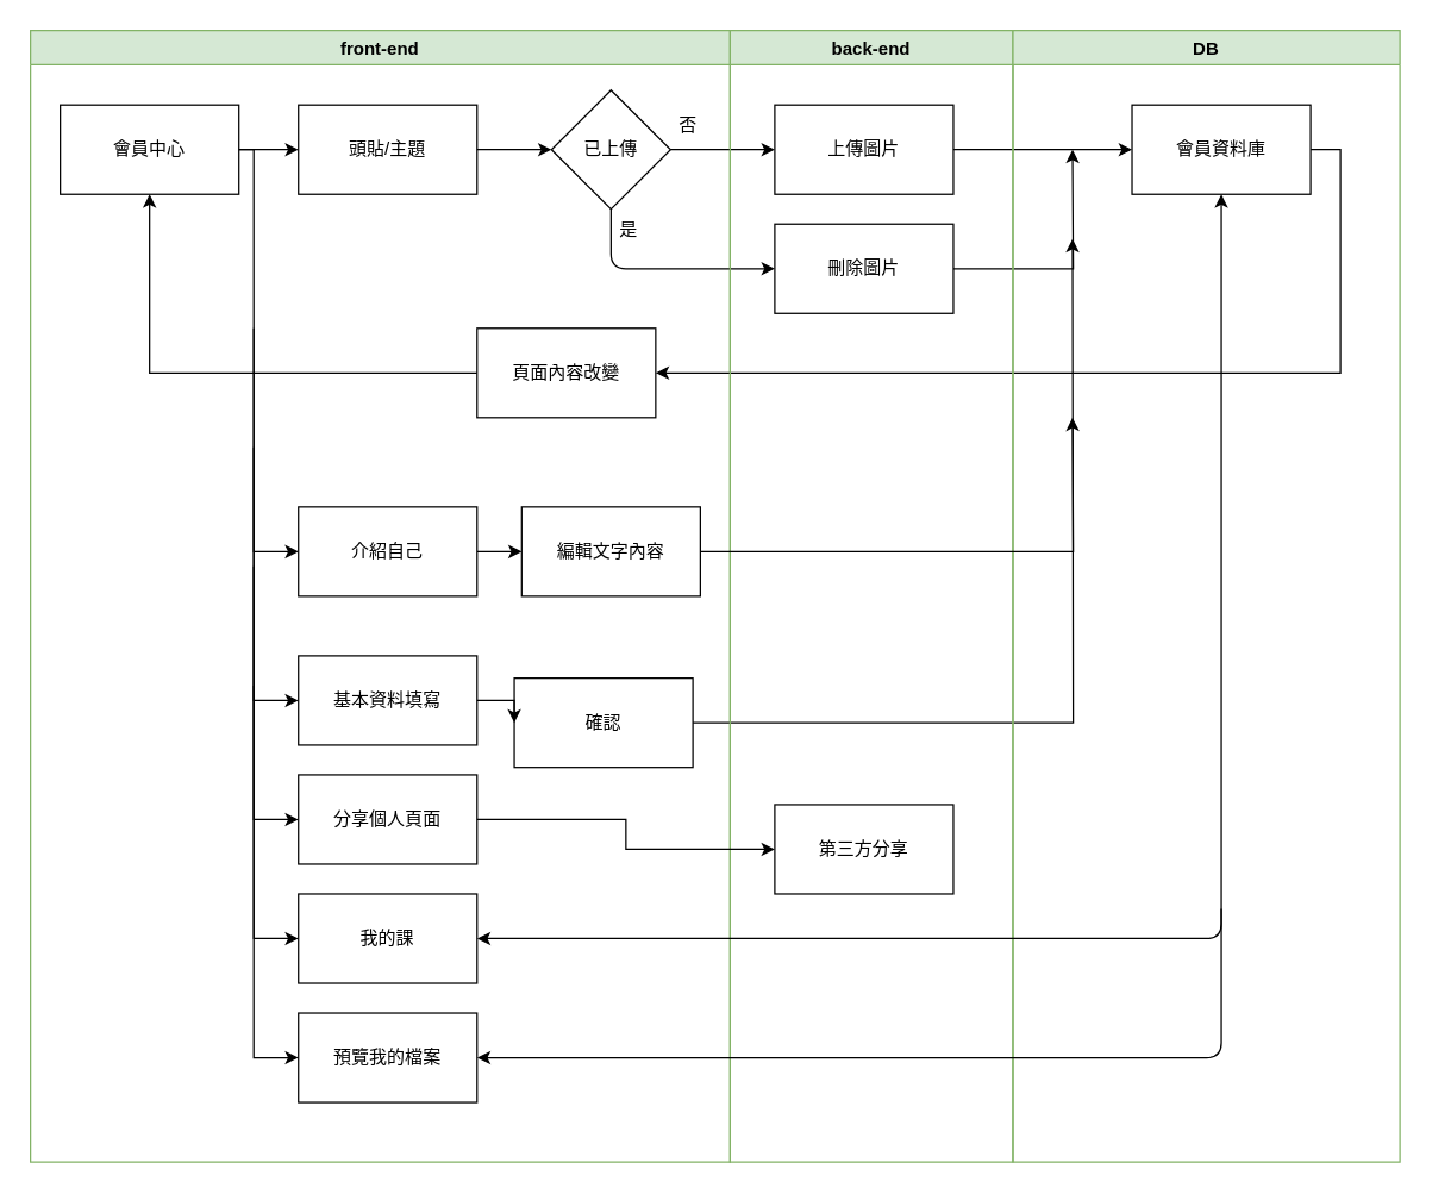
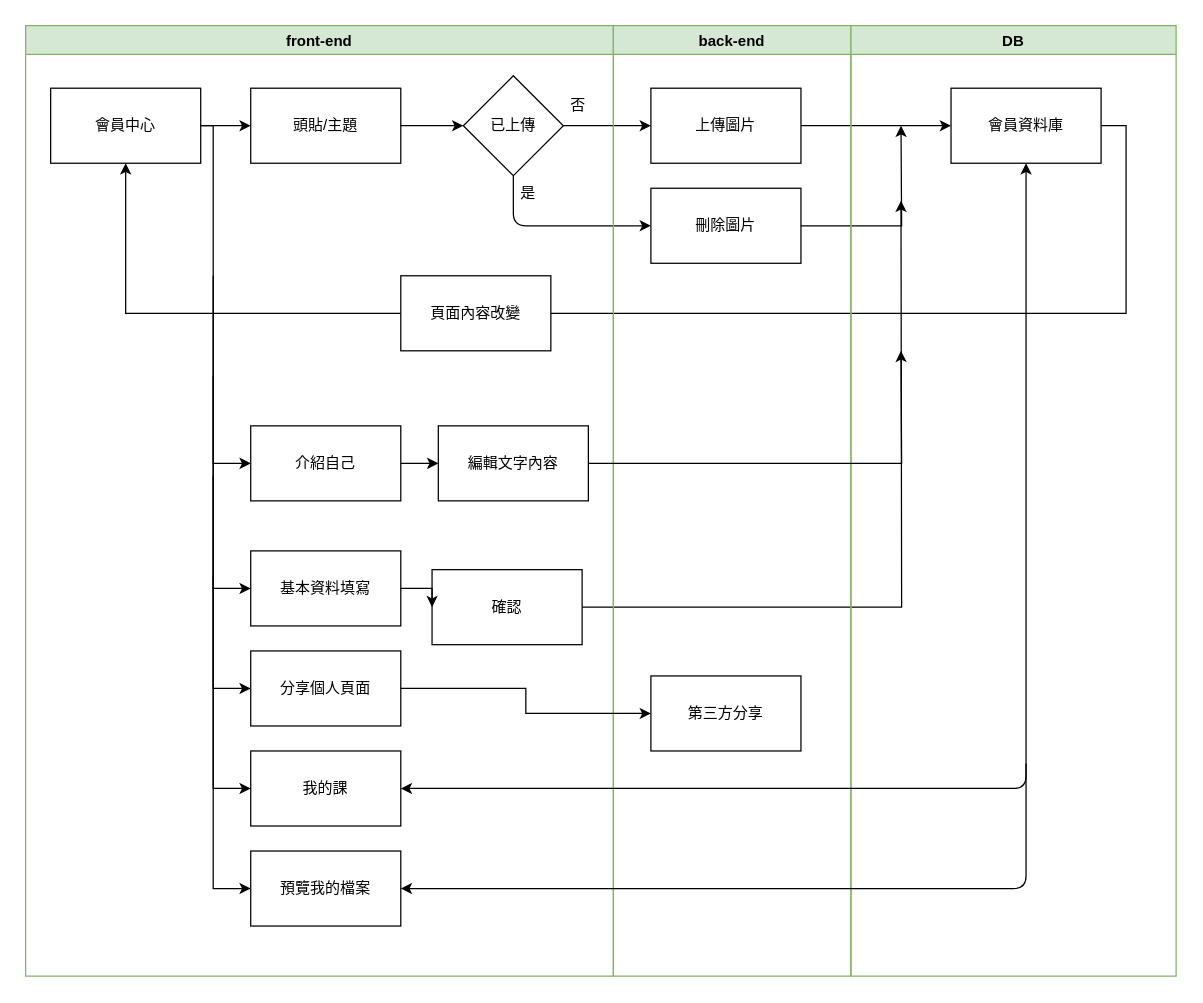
  <mxCell id="0" />
  <mxCell id="1" parent="0" />
  <mxCell id="2" value="front-end" style="swimlane;fillColor=#d5e8d4;strokeColor=#82b366;" vertex="1" parent="1"><mxGeometry x="20" y="20" width="470" height="760" as="geometry" /></mxCell>
  <mxCell id="3" style="edgeStyle=orthogonalEdgeStyle;rounded=0;orthogonalLoop=1;jettySize=auto;html=1;entryX=0;entryY=0.5;entryDx=0;entryDy=0;" edge="1" parent="2" source="4" target="16"><mxGeometry relative="1" as="geometry"><Array as="points"><mxPoint x="150" y="80" /><mxPoint x="150" y="350" /></Array></mxGeometry></mxCell>
  <mxCell id="4" value="會員中心" style="rounded=0;whiteSpace=wrap;html=1;" vertex="1" parent="2"><mxGeometry x="20" y="50" width="120" height="60" as="geometry" /></mxCell>
  <mxCell id="5" value="頭貼/主題" style="rounded=0;whiteSpace=wrap;html=1;" vertex="1" parent="2"><mxGeometry x="180" y="50" width="120" height="60" as="geometry" /></mxCell>
  <mxCell id="6" value="" style="endArrow=classic;html=1;exitX=1;exitY=0.5;exitDx=0;exitDy=0;entryX=0;entryY=0.5;entryDx=0;entryDy=0;" edge="1" parent="2" source="4" target="5"><mxGeometry width="50" height="50" relative="1" as="geometry"><mxPoint x="440" y="230" as="sourcePoint" /><mxPoint x="490" y="180" as="targetPoint" /></mxGeometry></mxCell>
  <mxCell id="7" value="已上傳" style="rhombus;whiteSpace=wrap;html=1;" vertex="1" parent="2"><mxGeometry x="350" y="40" width="80" height="80" as="geometry" /></mxCell>
  <mxCell id="8" value="" style="endArrow=classic;html=1;exitX=1;exitY=0.5;exitDx=0;exitDy=0;entryX=0;entryY=0.5;entryDx=0;entryDy=0;" edge="1" parent="2" source="5" target="7"><mxGeometry width="50" height="50" relative="1" as="geometry"><mxPoint x="440" y="230" as="sourcePoint" /><mxPoint x="490" y="180" as="targetPoint" /></mxGeometry></mxCell>
  <mxCell id="9" value="上傳圖片" style="rounded=0;whiteSpace=wrap;html=1;" vertex="1" parent="2"><mxGeometry x="500" y="50" width="120" height="60" as="geometry" /></mxCell>
  <mxCell id="10" value="" style="endArrow=classic;html=1;exitX=1;exitY=0.5;exitDx=0;exitDy=0;entryX=0;entryY=0.5;entryDx=0;entryDy=0;" edge="1" parent="2" source="7" target="9"><mxGeometry width="50" height="50" relative="1" as="geometry"><mxPoint x="440" y="230" as="sourcePoint" /><mxPoint x="490" y="180" as="targetPoint" /></mxGeometry></mxCell>
  <mxCell id="11" value="否" style="text;strokeColor=none;fillColor=none;align=left;verticalAlign=top;spacingLeft=4;spacingRight=4;overflow=hidden;rotatable=0;points=[[0,0.5],[1,0.5]];portConstraint=eastwest;" vertex="1" parent="2"><mxGeometry x="430" y="50" width="60" height="26" as="geometry" /></mxCell>
  <mxCell id="12" value="刪除圖片" style="rounded=0;whiteSpace=wrap;html=1;" vertex="1" parent="2"><mxGeometry x="500" y="130" width="120" height="60" as="geometry" /></mxCell>
  <mxCell id="13" value="" style="endArrow=classic;html=1;entryX=0;entryY=0.5;entryDx=0;entryDy=0;exitX=0.5;exitY=1;exitDx=0;exitDy=0;" edge="1" parent="2" source="7" target="12"><mxGeometry width="50" height="50" relative="1" as="geometry"><mxPoint x="440" y="230" as="sourcePoint" /><mxPoint x="490" y="180" as="targetPoint" /><Array as="points"><mxPoint x="390" y="160" /></Array></mxGeometry></mxCell>
  <mxCell id="14" value="是" style="text;strokeColor=none;fillColor=none;align=left;verticalAlign=top;spacingLeft=4;spacingRight=4;overflow=hidden;rotatable=0;points=[[0,0.5],[1,0.5]];portConstraint=eastwest;" vertex="1" parent="2"><mxGeometry x="390" y="120" width="60" height="26" as="geometry" /></mxCell>
  <mxCell id="15" style="edgeStyle=orthogonalEdgeStyle;rounded=0;orthogonalLoop=1;jettySize=auto;html=1;exitX=1;exitY=0.5;exitDx=0;exitDy=0;entryX=0;entryY=0.5;entryDx=0;entryDy=0;" edge="1" parent="2" source="16" target="25"><mxGeometry relative="1" as="geometry" /></mxCell>
  <mxCell id="16" value="介紹自己" style="rounded=0;whiteSpace=wrap;html=1;" vertex="1" parent="2"><mxGeometry x="180" y="320" width="120" height="60" as="geometry" /></mxCell>
  <mxCell id="17" value="基本資料填寫" style="rounded=0;whiteSpace=wrap;html=1;" vertex="1" parent="2"><mxGeometry x="180" y="420" width="120" height="60" as="geometry" /></mxCell>
  <mxCell id="18" value="分享個人頁面" style="rounded=0;whiteSpace=wrap;html=1;" vertex="1" parent="2"><mxGeometry x="180" y="500" width="120" height="60" as="geometry" /></mxCell>
  <mxCell id="19" value="我的課" style="rounded=0;whiteSpace=wrap;html=1;" vertex="1" parent="2"><mxGeometry x="180" y="580" width="120" height="60" as="geometry" /></mxCell>
  <mxCell id="20" value="預覽我的檔案" style="rounded=0;whiteSpace=wrap;html=1;" vertex="1" parent="2"><mxGeometry x="180" y="660" width="120" height="60" as="geometry" /></mxCell>
  <mxCell id="21" value="確認" style="rounded=0;whiteSpace=wrap;html=1;" vertex="1" parent="2"><mxGeometry x="325" y="435" width="120" height="60" as="geometry" /></mxCell>
  <mxCell id="22" style="edgeStyle=orthogonalEdgeStyle;rounded=0;orthogonalLoop=1;jettySize=auto;html=1;exitX=1;exitY=0.5;exitDx=0;exitDy=0;entryX=0;entryY=0.5;entryDx=0;entryDy=0;" edge="1" parent="2" source="17" target="21"><mxGeometry relative="1" as="geometry" /></mxCell>
  <mxCell id="23" style="edgeStyle=orthogonalEdgeStyle;rounded=0;orthogonalLoop=1;jettySize=auto;html=1;exitX=0;exitY=0.5;exitDx=0;exitDy=0;entryX=0.5;entryY=1;entryDx=0;entryDy=0;" edge="1" parent="2" source="24" target="4"><mxGeometry relative="1" as="geometry" /></mxCell>
  <mxCell id="24" value="頁面內容改變" style="rounded=0;whiteSpace=wrap;html=1;" vertex="1" parent="2"><mxGeometry x="300" y="200" width="120" height="60" as="geometry" /></mxCell>
  <mxCell id="25" value="編輯文字內容" style="rounded=0;whiteSpace=wrap;html=1;" vertex="1" parent="2"><mxGeometry x="330" y="320" width="120" height="60" as="geometry" /></mxCell>
- <mxCell id="26" style="edgeStyle=orthogonalEdgeStyle;rounded=0;orthogonalLoop=1;jettySize=auto;html=1;exitX=1;exitY=0.5;exitDx=0;exitDy=0;entryX=1;entryY=0.5;entryDx=0;entryDy=0;" edge="1" parent="1" source="27" target="24"><mxGeometry relative="1" as="geometry"><Array as="points"><mxPoint x="900" y="100" /><mxPoint x="900" y="250" /></Array></mxGeometry></mxCell>
+ <mxCell id="26" style="edgeStyle=orthogonalEdgeStyle;rounded=0;orthogonalLoop=1;jettySize=auto;html=1;exitX=1;exitY=0.5;exitDx=0;exitDy=0;entryX=1;entryY=0.5;entryDx=0;entryDy=0;endArrow=none;" edge="1" parent="1" source="27" target="24"><mxGeometry relative="1" as="geometry"><Array as="points"><mxPoint x="900" y="100" /><mxPoint x="900" y="250" /></Array></mxGeometry></mxCell>
  <mxCell id="27" value="會員資料庫" style="rounded=0;whiteSpace=wrap;html=1;" vertex="1" parent="1"><mxGeometry x="760" y="70" width="120" height="60" as="geometry" /></mxCell>
  <mxCell id="28" value="" style="endArrow=classic;html=1;entryX=0;entryY=0.5;entryDx=0;entryDy=0;exitX=1;exitY=0.5;exitDx=0;exitDy=0;" edge="1" parent="1" source="9" target="27"><mxGeometry width="50" height="50" relative="1" as="geometry"><mxPoint x="460" y="250" as="sourcePoint" /><mxPoint x="510" y="200" as="targetPoint" /></mxGeometry></mxCell>
  <mxCell id="29" style="edgeStyle=orthogonalEdgeStyle;rounded=0;orthogonalLoop=1;jettySize=auto;html=1;exitX=1;exitY=0.5;exitDx=0;exitDy=0;" edge="1" parent="1" source="21"><mxGeometry relative="1" as="geometry"><mxPoint x="720" y="160" as="targetPoint" /></mxGeometry></mxCell>
  <mxCell id="30" style="edgeStyle=orthogonalEdgeStyle;rounded=0;orthogonalLoop=1;jettySize=auto;html=1;" edge="1" parent="1" source="12"><mxGeometry relative="1" as="geometry"><mxPoint x="720" y="100" as="targetPoint" /></mxGeometry></mxCell>
  <mxCell id="31" style="edgeStyle=orthogonalEdgeStyle;rounded=0;orthogonalLoop=1;jettySize=auto;html=1;entryX=0;entryY=0.5;entryDx=0;entryDy=0;" edge="1" parent="1"><mxGeometry relative="1" as="geometry"><mxPoint x="170" y="220" as="sourcePoint" /><mxPoint x="200" y="470" as="targetPoint" /><Array as="points"><mxPoint x="170" y="230" /><mxPoint x="170" y="470" /></Array></mxGeometry></mxCell>
  <mxCell id="32" style="edgeStyle=orthogonalEdgeStyle;rounded=0;orthogonalLoop=1;jettySize=auto;html=1;entryX=0;entryY=0.5;entryDx=0;entryDy=0;" edge="1" parent="1"><mxGeometry relative="1" as="geometry"><mxPoint x="170" y="300" as="sourcePoint" /><mxPoint x="200" y="550" as="targetPoint" /><Array as="points"><mxPoint x="170" y="550" /></Array></mxGeometry></mxCell>
  <mxCell id="33" style="edgeStyle=orthogonalEdgeStyle;rounded=0;orthogonalLoop=1;jettySize=auto;html=1;entryX=0;entryY=0.5;entryDx=0;entryDy=0;" edge="1" parent="1"><mxGeometry relative="1" as="geometry"><mxPoint x="170" y="380" as="sourcePoint" /><mxPoint x="200" y="630" as="targetPoint" /><Array as="points"><mxPoint x="170" y="390" /><mxPoint x="170" y="630" /></Array></mxGeometry></mxCell>
  <mxCell id="34" style="edgeStyle=orthogonalEdgeStyle;rounded=0;orthogonalLoop=1;jettySize=auto;html=1;entryX=0;entryY=0.5;entryDx=0;entryDy=0;" edge="1" parent="1"><mxGeometry relative="1" as="geometry"><mxPoint x="170" y="460" as="sourcePoint" /><mxPoint x="200" y="710" as="targetPoint" /><Array as="points"><mxPoint x="170" y="470" /><mxPoint x="170" y="710" /></Array></mxGeometry></mxCell>
  <mxCell id="35" value="back-end" style="swimlane;fillColor=#d5e8d4;strokeColor=#82b366;" vertex="1" parent="1"><mxGeometry x="490" y="20" width="190" height="760" as="geometry" /></mxCell>
  <mxCell id="36" value="第三方分享" style="rounded=0;whiteSpace=wrap;html=1;" vertex="1" parent="35"><mxGeometry x="30" y="520" width="120" height="60" as="geometry" /></mxCell>
  <mxCell id="37" value="DB" style="swimlane;fillColor=#d5e8d4;strokeColor=#82b366;" vertex="1" parent="1"><mxGeometry x="680" y="20" width="260" height="760" as="geometry"><mxRectangle x="720" y="70" width="50" height="23" as="alternateBounds" /></mxGeometry></mxCell>
  <mxCell id="38" style="edgeStyle=orthogonalEdgeStyle;rounded=0;orthogonalLoop=1;jettySize=auto;html=1;" edge="1" parent="1" source="25"><mxGeometry relative="1" as="geometry"><mxPoint x="720" y="280" as="targetPoint" /></mxGeometry></mxCell>
  <mxCell id="39" style="edgeStyle=orthogonalEdgeStyle;rounded=0;orthogonalLoop=1;jettySize=auto;html=1;exitX=1;exitY=0.5;exitDx=0;exitDy=0;entryX=0;entryY=0.5;entryDx=0;entryDy=0;" edge="1" parent="1" source="18" target="36"><mxGeometry relative="1" as="geometry" /></mxCell>
  <mxCell id="40" value="" style="endArrow=classic;startArrow=classic;html=1;exitX=1;exitY=0.5;exitDx=0;exitDy=0;" edge="1" parent="1" source="19"><mxGeometry width="50" height="50" relative="1" as="geometry"><mxPoint x="560" y="350" as="sourcePoint" /><mxPoint x="820" y="130" as="targetPoint" /><Array as="points"><mxPoint x="820" y="630" /></Array></mxGeometry></mxCell>
  <mxCell id="41" value="" style="endArrow=classic;html=1;entryX=1;entryY=0.5;entryDx=0;entryDy=0;" edge="1" parent="1" target="20"><mxGeometry width="50" height="50" relative="1" as="geometry"><mxPoint x="820" y="610" as="sourcePoint" /><mxPoint x="610" y="500" as="targetPoint" /><Array as="points"><mxPoint x="820" y="710" /></Array></mxGeometry></mxCell>
